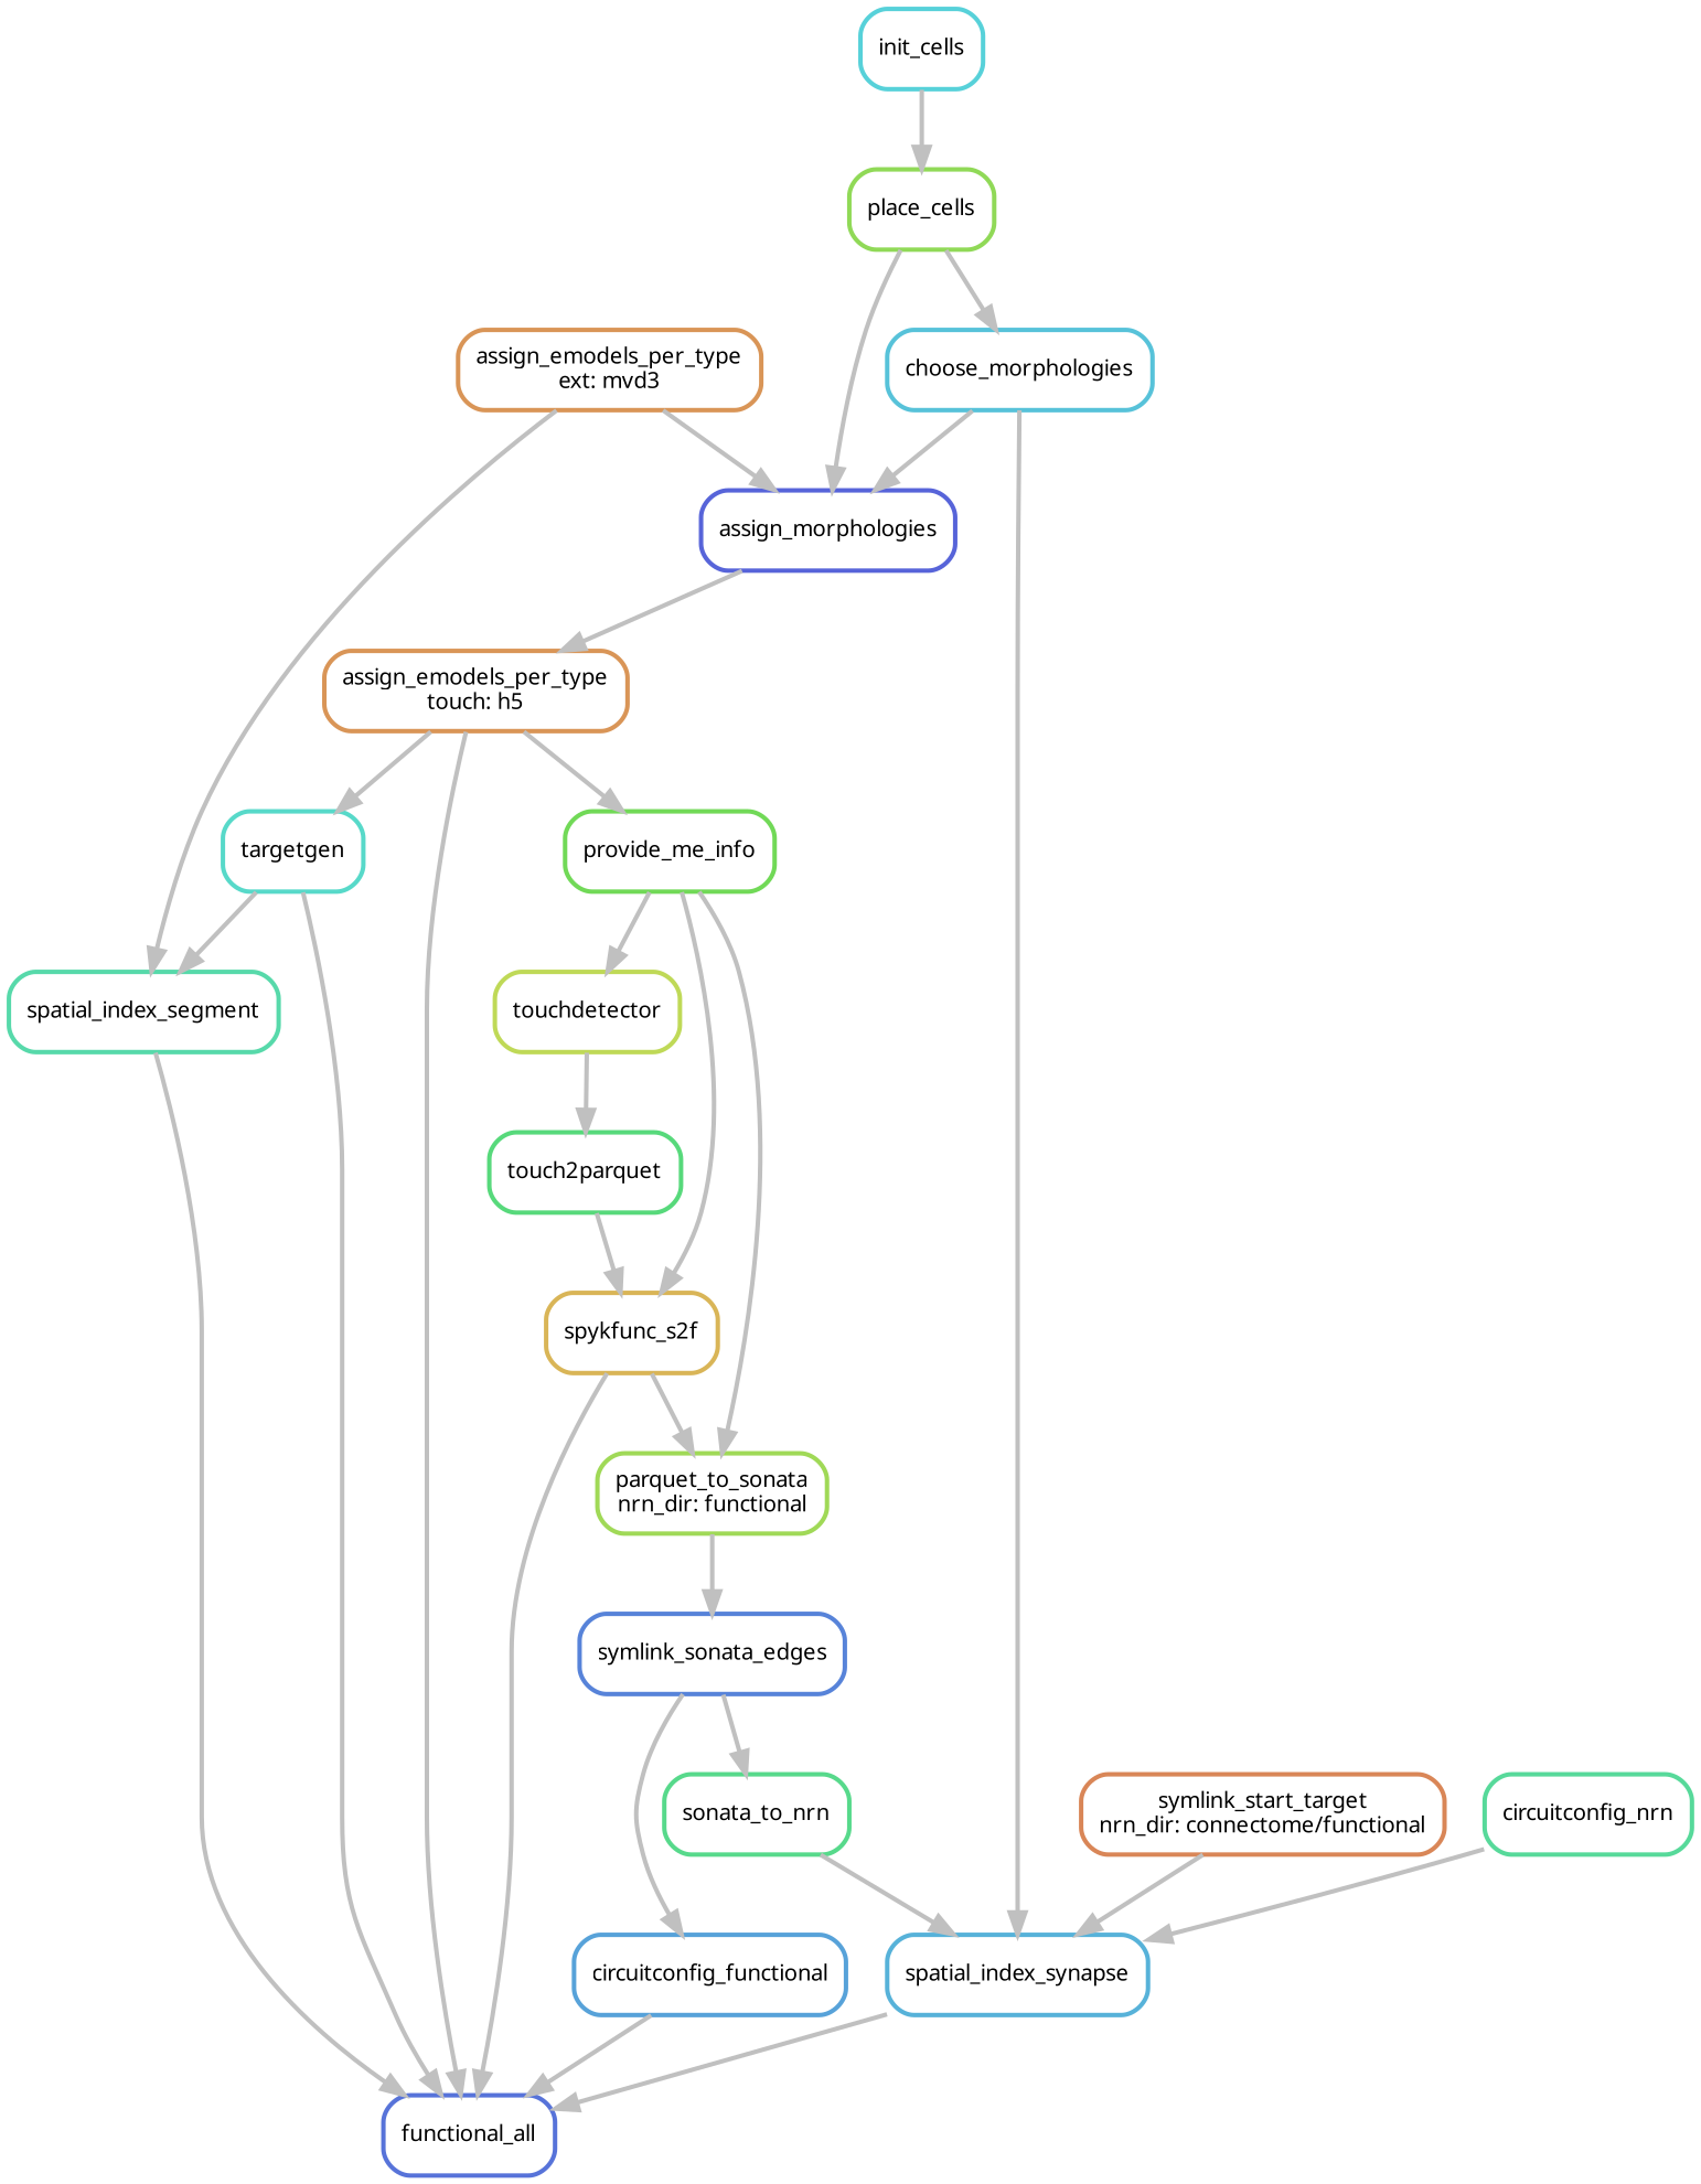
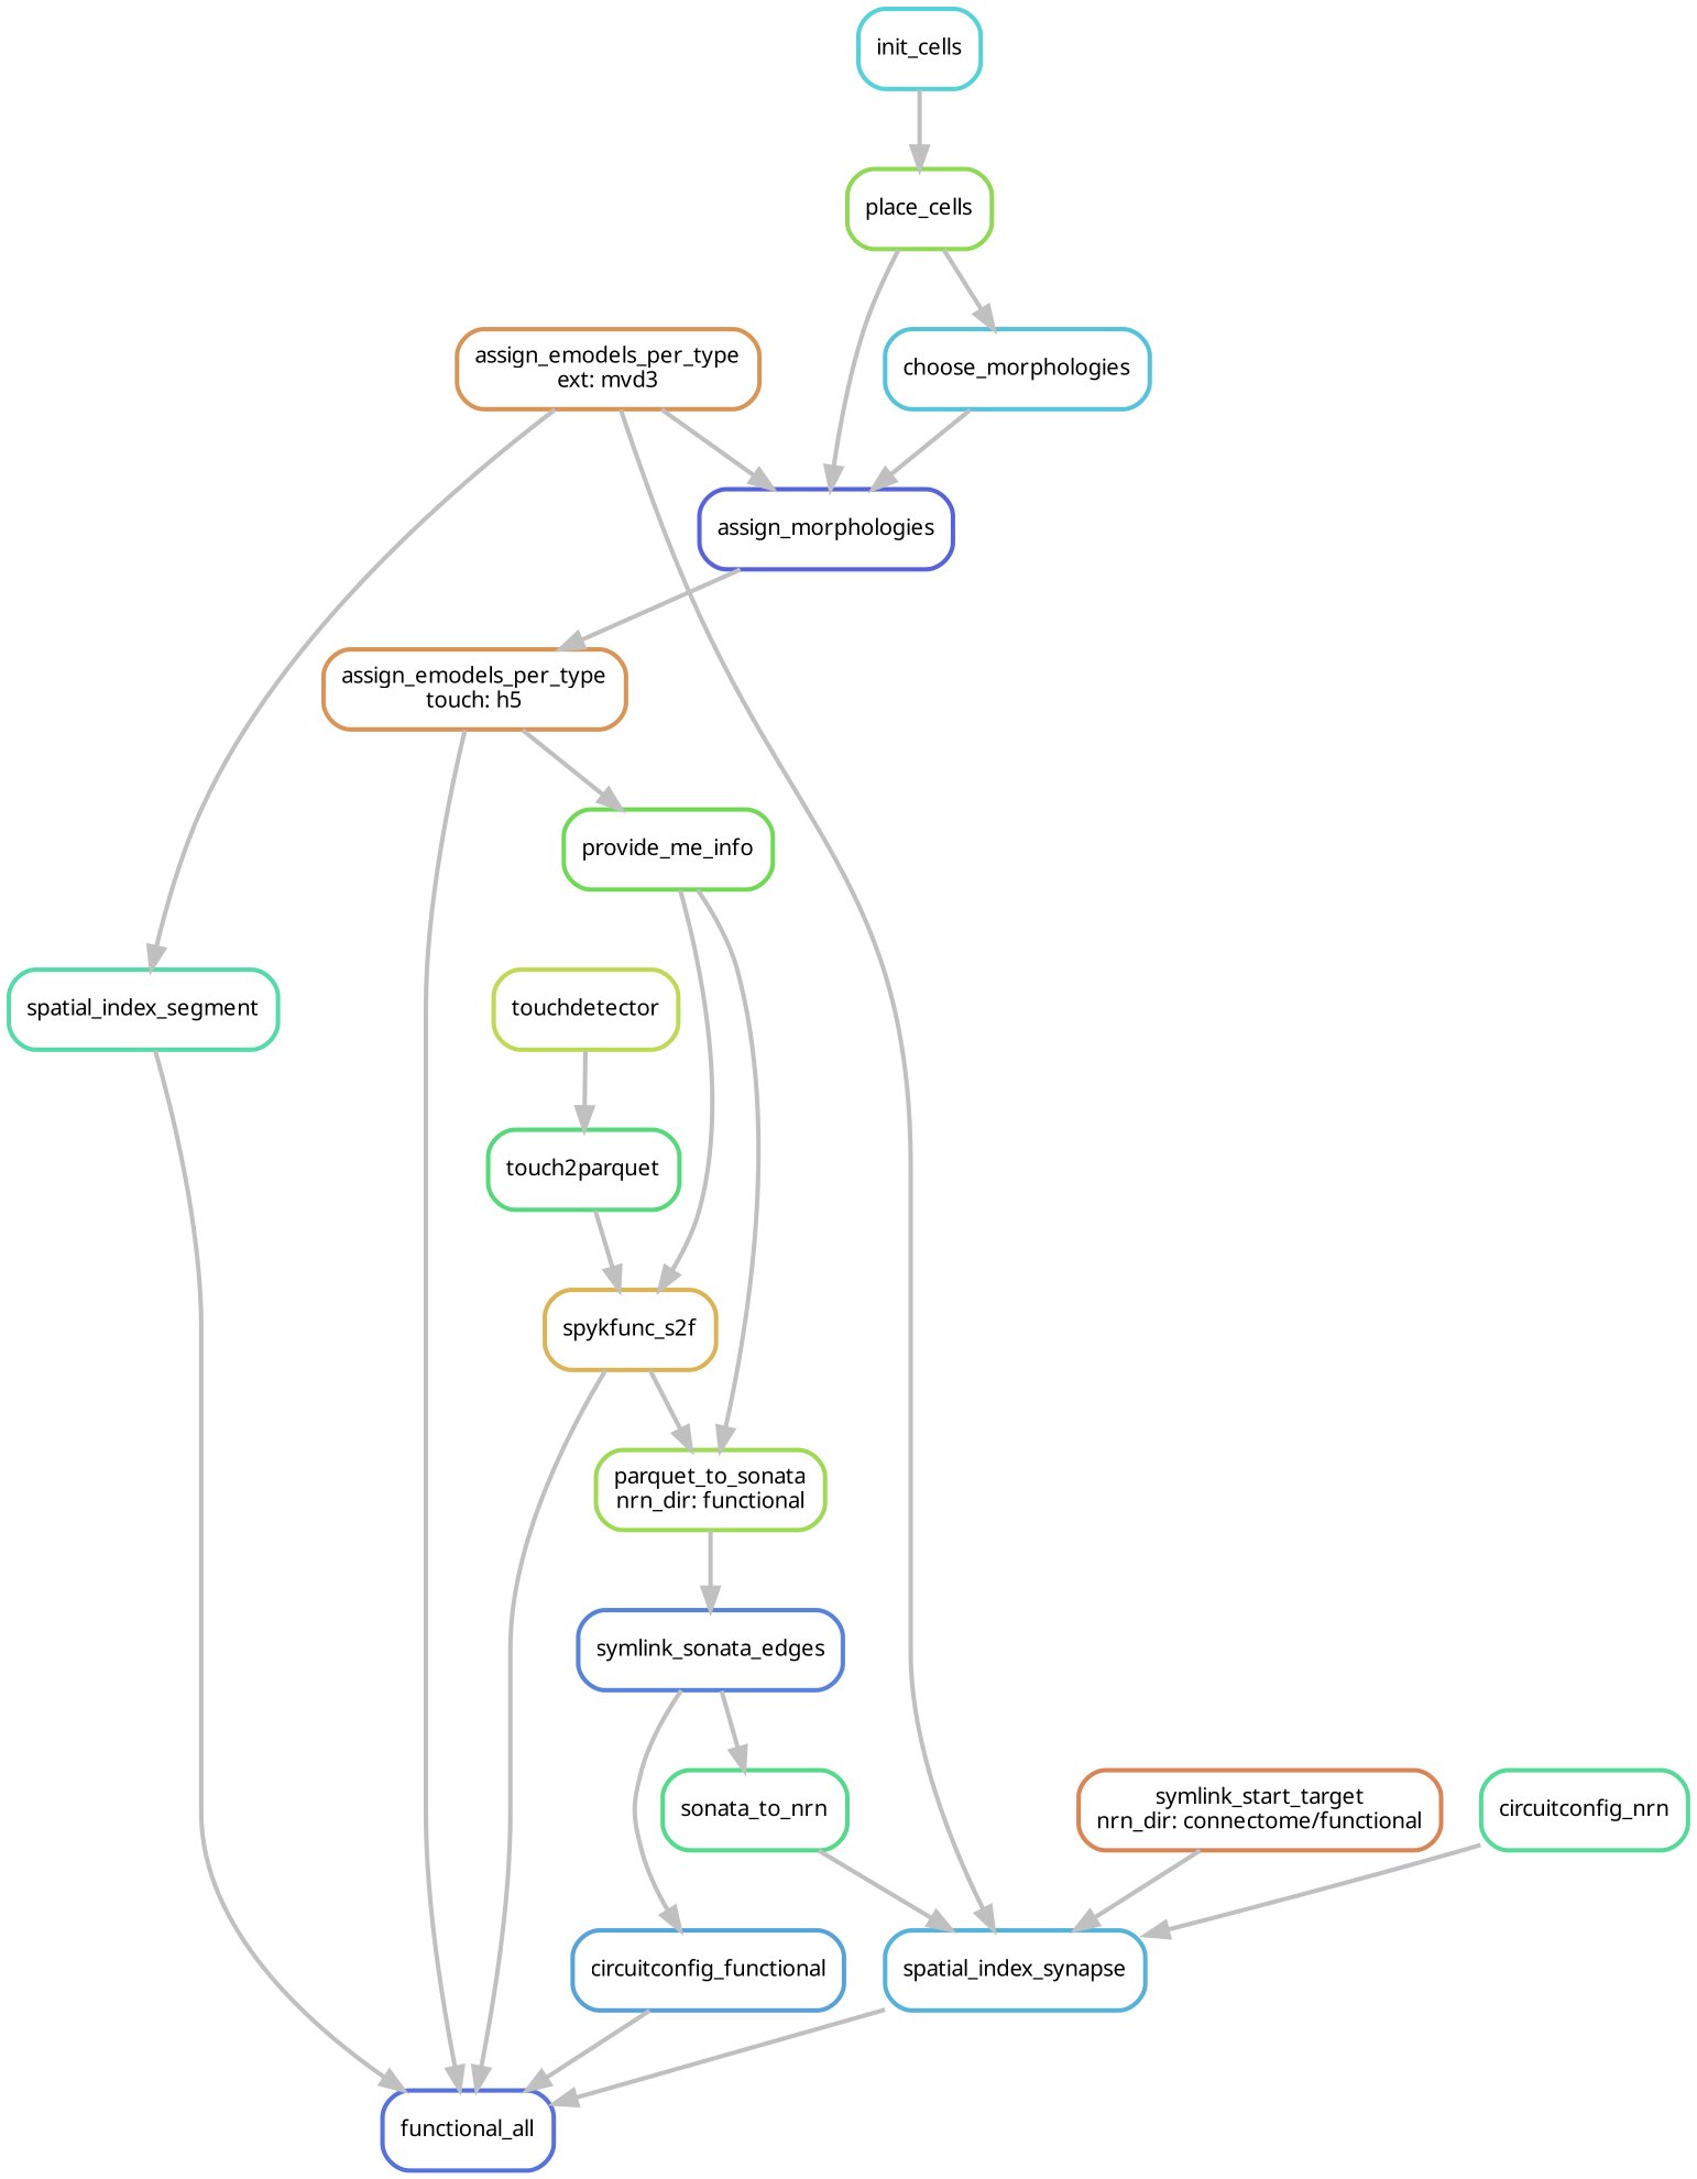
  digraph {
    bgcolor=white
    node [color="0.08 0.6 0.85" fontname=sans fontsize=10 penwidth=2 shape=box style=rounded]
    edge [color=grey penwidth=2]
    n1 [color="0.63 0.6 0.85" label=functional_all]
    n2 [color="0.57 0.6 0.85" label=circuitconfig_functional]
    n3 [color="0.61 0.6 0.85" label=symlink_sonata_edges]
    n4 [color="0.40 0.6 0.85" label=sonata_to_nrn]
    n5 [color="0.55 0.6 0.85" label=spatial_index_synapse]
    n6 [color="0.24 0.6 0.85" label="parquet_to_sonata\nnrn_dir: functional"]
    n7 [color="0.12 0.6 0.85" label=spykfunc_s2f]
    n8 [color="0.30 0.6 0.85" label=provide_me_info]
    n9 [color="0.20 0.6 0.85" label=touchdetector]
    n10 [color="0.38 0.6 0.85" label=touch2parquet]
    n11 [label="assign_emodels_per_type\ntouch: h5"]
-   n12 [color="0.48 0.6 0.85" label=targetgen]
    n13 [color="0.44 0.6 0.85" label=spatial_index_segment]
    n14 [color="0.65 0.6 0.85" label=assign_morphologies]
    n15 [label="assign_emodels_per_type\next: mvd3"]
    n16 [color="0.26 0.6 0.85" label=place_cells]
    n17 [color="0.53 0.6 0.85" label=choose_morphologies]
    n18 [color="0.51 0.6 0.85" label=init_cells]
    n19 [color="0.06 0.6 0.85" label="symlink_start_target\nnrn_dir: connectome/functional"]
    n20 [color="0.42 0.6 0.85" label=circuitconfig_nrn]
    n2 -> n1
    n3 -> n2
    n3 -> n4
    n4 -> n5
    n5 -> n1
    n6 -> n3
    n7 -> n1
    n7 -> n6
    n8 -> n6
    n8 -> n7
-   n8 -> n9
    n9 -> n10
    n10 -> n7
    n11 -> n1
    n11 -> n8
-   n11 -> n12
-   n12 -> n1
-   n12 -> n13
    n13 -> n1
    n14 -> n11
-   n17 -> n5
+   n15 -> n5
    n15 -> n13
    n15 -> n14
    n16 -> n14
    n16 -> n17
    n17 -> n14
    n18 -> n16
    n19 -> n5
    n20 -> n5
  }
